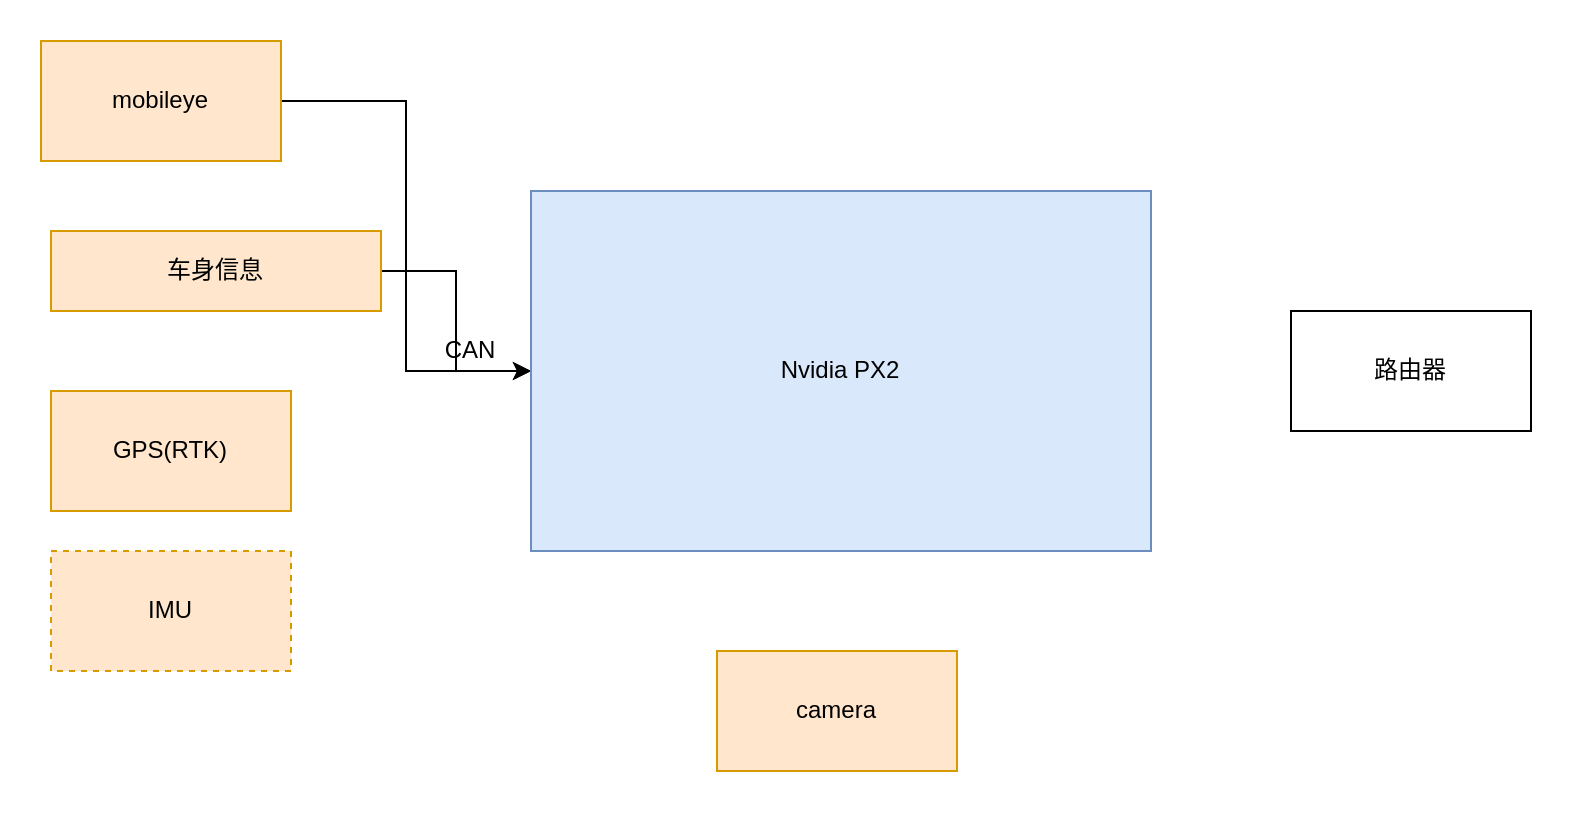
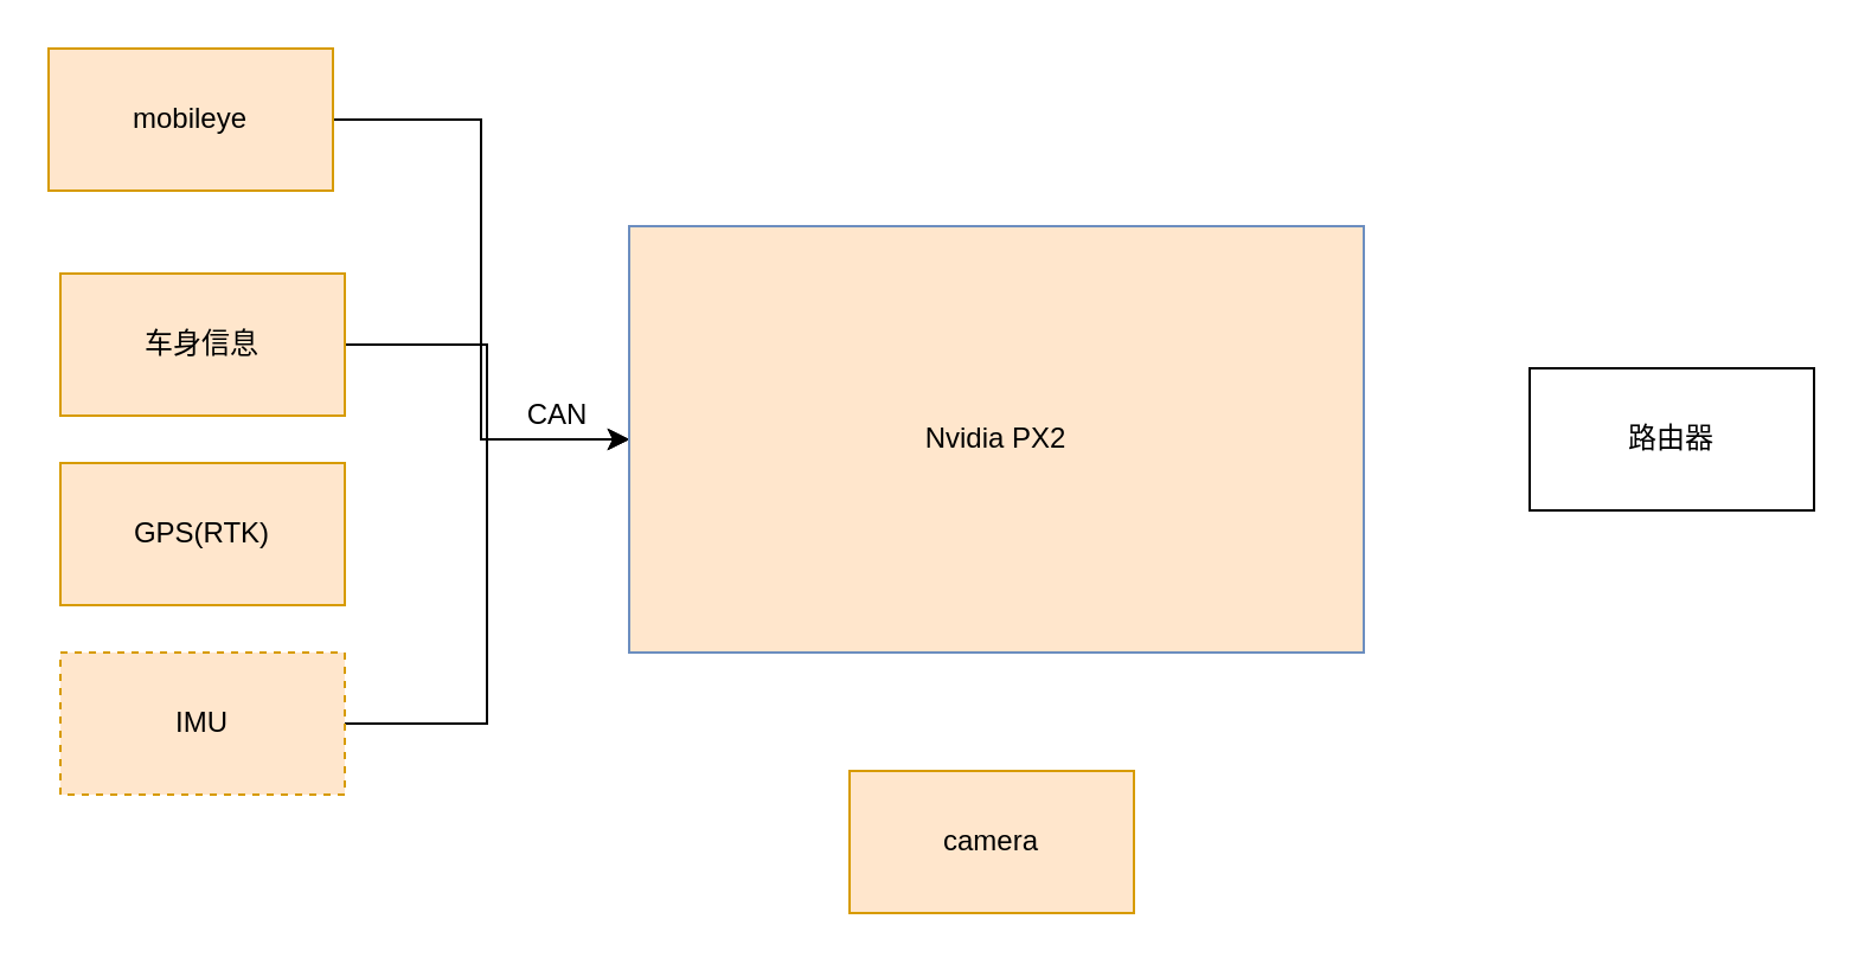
  <mxCell id="0" />
  <mxCell id="1" parent="0" />
  <mxCell id="2" style="edgeStyle=orthogonalEdgeStyle;rounded=0;orthogonalLoop=1;jettySize=auto;html=1;exitX=1;exitY=0.5;exitDx=0;exitDy=0;entryX=0;entryY=0.5;entryDx=0;entryDy=0;" edge="1" parent="1" source="3" target="11"><mxGeometry relative="1" as="geometry" /></mxCell>
  <mxCell id="3" value="mobileye" style="rounded=0;whiteSpace=wrap;html=1;fillColor=#ffe6cc;strokeColor=#d79b00;" parent="1" vertex="1"><mxGeometry x="20" y="20" width="120" height="60" as="geometry" /></mxCell>
  <mxCell id="4" style="edgeStyle=orthogonalEdgeStyle;rounded=0;orthogonalLoop=1;jettySize=auto;html=1;exitX=1;exitY=0.5;exitDx=0;exitDy=0;entryX=0;entryY=0.5;entryDx=0;entryDy=0;" edge="1" parent="1" source="5" target="11"><mxGeometry relative="1" as="geometry" /></mxCell>
- <mxCell id="5" value="车身信息" style="rounded=0;whiteSpace=wrap;html=1;fillColor=#ffe6cc;strokeColor=#d79b00;" parent="1" vertex="1"><mxGeometry x="25" y="115" width="165" height="40" as="geometry" /></mxCell>
+ <mxCell id="5" value="车身信息" style="rounded=0;whiteSpace=wrap;html=1;fillColor=#ffe6cc;strokeColor=#d79b00;" parent="1" vertex="1"><mxGeometry x="25" y="115" width="120" height="60" as="geometry" /></mxCell>
  <mxCell id="6" value="GPS(RTK)" style="rounded=0;whiteSpace=wrap;html=1;fillColor=#ffe6cc;strokeColor=#d79b00;" parent="1" vertex="1"><mxGeometry x="25" y="195" width="120" height="60" as="geometry" /></mxCell>
+ <mxCell id="7" style="edgeStyle=orthogonalEdgeStyle;rounded=0;orthogonalLoop=1;jettySize=auto;html=1;exitX=1;exitY=0.5;exitDx=0;exitDy=0;" edge="1" parent="1" source="8" target="11"><mxGeometry relative="1" as="geometry" /></mxCell>
  <mxCell id="8" value="IMU" style="rounded=0;whiteSpace=wrap;html=1;fillColor=#ffe6cc;strokeColor=#d79b00;dashed=1;" parent="1" vertex="1"><mxGeometry x="25" y="275" width="120" height="60" as="geometry" /></mxCell>
  <mxCell id="9" value="CAN" style="text;html=1;strokeColor=none;fillColor=none;align=center;verticalAlign=middle;whiteSpace=wrap;rounded=0;" parent="1" vertex="1"><mxGeometry x="215" y="165" width="40" height="20" as="geometry" /></mxCell>
  <mxCell id="10" value="路由器" style="rounded=0;whiteSpace=wrap;html=1;" parent="1" vertex="1"><mxGeometry x="645" y="155" width="120" height="60" as="geometry" /></mxCell>
- <mxCell id="11" value="Nvidia PX2" style="rounded=0;whiteSpace=wrap;html=1;fillColor=#dae8fc;strokeColor=#6c8ebf;" parent="1" vertex="1"><mxGeometry x="265" y="95" width="310" height="180" as="geometry" /></mxCell>
+ <mxCell id="11" value="Nvidia PX2" style="rounded=0;whiteSpace=wrap;html=1;fillColor=#ffe6cc;strokeColor=#6c8ebf;" parent="1" vertex="1"><mxGeometry x="265" y="95" width="310" height="180" as="geometry" /></mxCell>
  <mxCell id="12" style="edgeStyle=orthogonalEdgeStyle;shape=link;rounded=0;orthogonalLoop=1;jettySize=auto;html=1;exitX=0.5;exitY=0;exitDx=0;exitDy=0;" edge="1" parent="1" source="11" target="11"><mxGeometry relative="1" as="geometry"><Array as="points"><mxPoint x="420" y="205" /><mxPoint x="420" y="205" /></Array></mxGeometry></mxCell>
  <mxCell id="13" value="camera" style="rounded=0;whiteSpace=wrap;html=1;fillColor=#ffe6cc;strokeColor=#d79b00;" vertex="1" parent="1"><mxGeometry x="358" y="325" width="120" height="60" as="geometry" /></mxCell>
